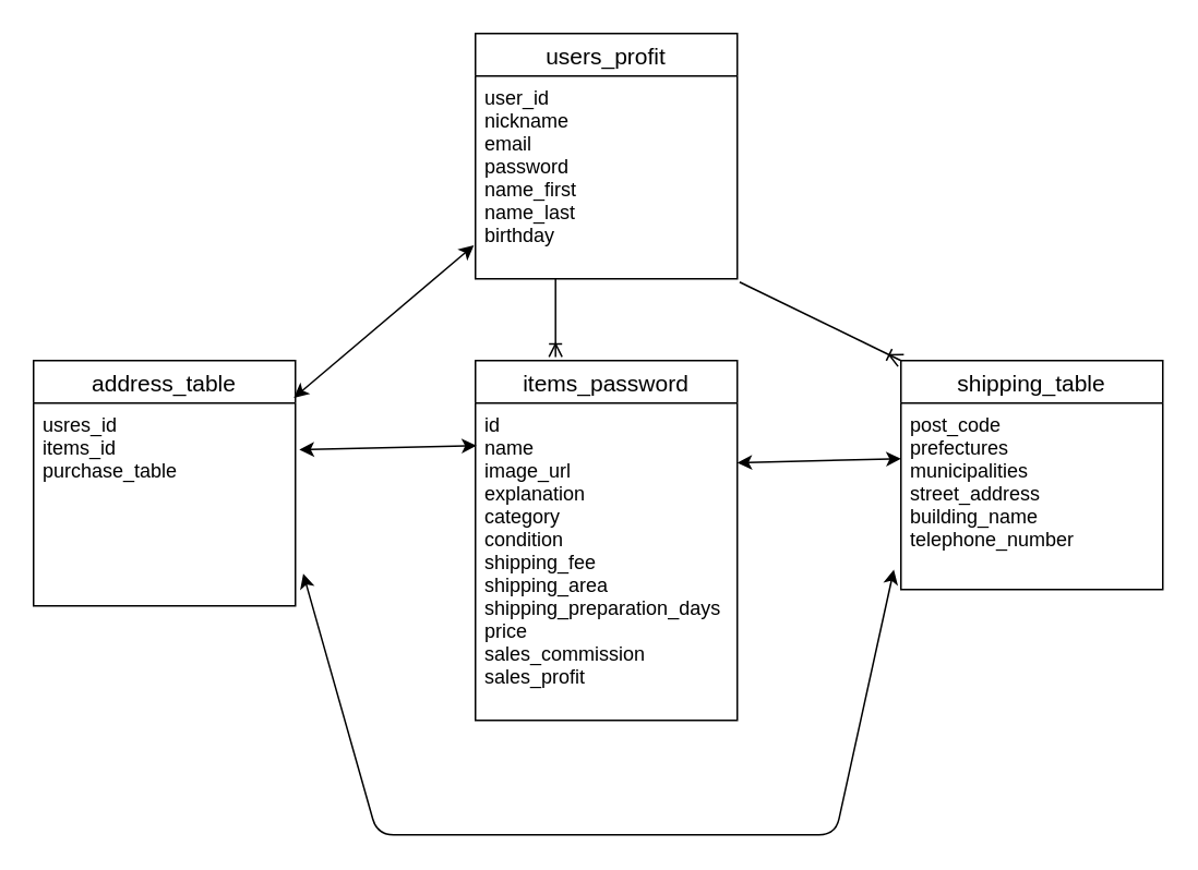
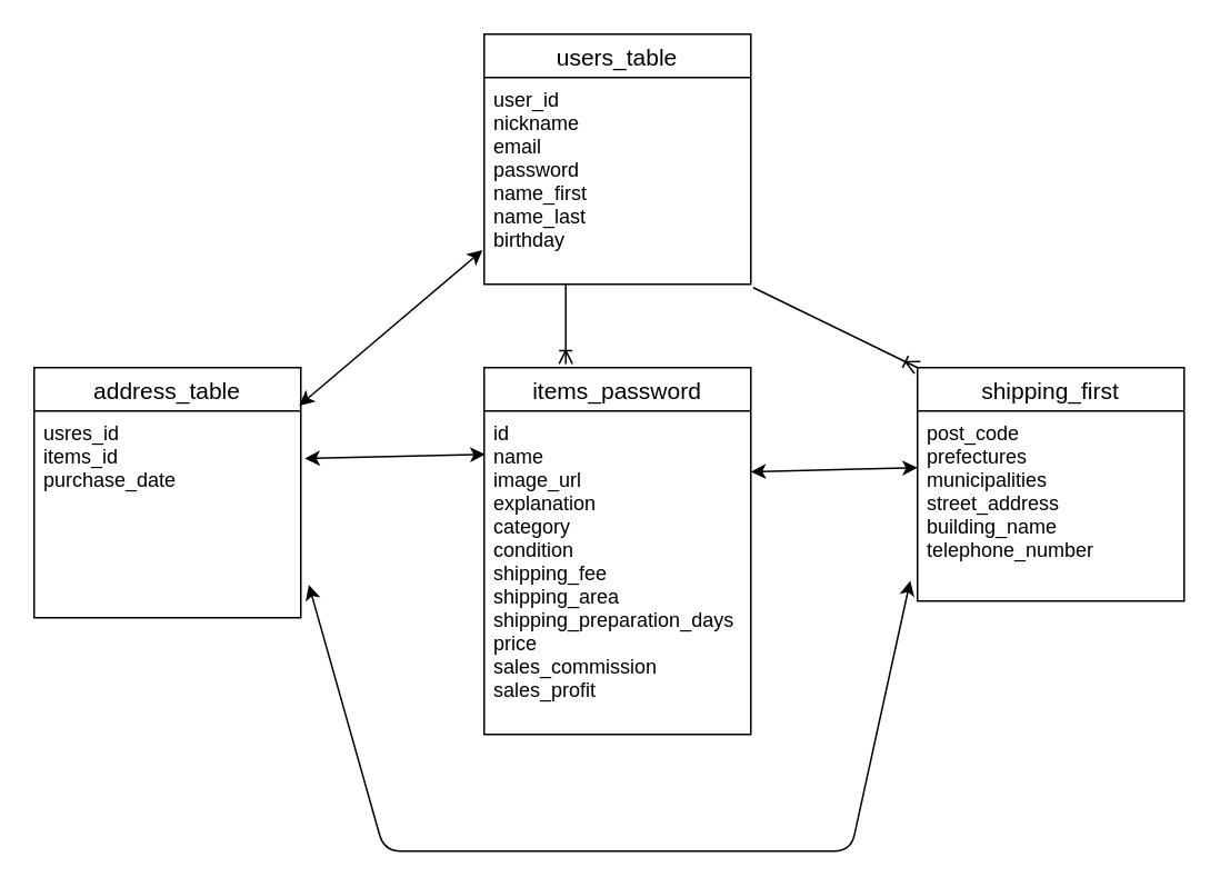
  <mxCell id="0" />
  <mxCell id="1" parent="0" />
- <mxCell id="2" value="shipping_table" style="swimlane;fontStyle=0;childLayout=stackLayout;horizontal=1;startSize=26;horizontalStack=0;resizeParent=1;resizeParentMax=0;resizeLast=0;collapsible=1;marginBottom=0;align=center;fontSize=14;" parent="1" vertex="1"><mxGeometry x="550" y="220" width="160" height="140" as="geometry" /></mxCell>
+ <mxCell id="2" value="shipping_first" style="swimlane;fontStyle=0;childLayout=stackLayout;horizontal=1;startSize=26;horizontalStack=0;resizeParent=1;resizeParentMax=0;resizeLast=0;collapsible=1;marginBottom=0;align=center;fontSize=14;" parent="1" vertex="1"><mxGeometry x="550" y="220" width="160" height="140" as="geometry" /></mxCell>
  <mxCell id="3" value="post_code&#10;prefectures&#10;municipalities&#10;street_address&#10;building_name&#10;telephone_number&#10;&#10;&#10;&#10;&#10;" style="text;strokeColor=none;fillColor=none;spacingLeft=4;spacingRight=4;overflow=hidden;rotatable=0;points=[[0,0.5],[1,0.5]];portConstraint=eastwest;fontSize=12;" parent="2" vertex="1"><mxGeometry y="26" width="160" height="114" as="geometry" /></mxCell>
  <mxCell id="4" value="items_password" style="swimlane;fontStyle=0;childLayout=stackLayout;horizontal=1;startSize=26;horizontalStack=0;resizeParent=1;resizeParentMax=0;resizeLast=0;collapsible=1;marginBottom=0;align=center;fontSize=14;" parent="1" vertex="1"><mxGeometry x="290" y="220" width="160" height="220" as="geometry" /></mxCell>
  <mxCell id="5" value="id&#10;name&#10;image_url&#10;explanation&#10;category&#10;condition&#10;shipping_fee&#10;shipping_area&#10;shipping_preparation_days&#10;price&#10;sales_commission&#10;sales_profit&#10;&#10;&#10;&#10;&#10;&#10;" style="text;strokeColor=none;fillColor=none;spacingLeft=4;spacingRight=4;overflow=hidden;rotatable=0;points=[[0,0.5],[1,0.5]];portConstraint=eastwest;fontSize=12;" parent="4" vertex="1"><mxGeometry y="26" width="160" height="194" as="geometry" /></mxCell>
  <mxCell id="6" style="edgeStyle=none;html=1;endArrow=ERoneToMany;endFill=0;exitX=0.306;exitY=1;exitDx=0;exitDy=0;exitPerimeter=0;jumpSize=12;entryX=0.306;entryY=-0.01;entryDx=0;entryDy=0;entryPerimeter=0;" parent="1" source="10" target="4" edge="1"><mxGeometry relative="1" as="geometry"><mxPoint x="340" y="210" as="targetPoint" /><mxPoint x="280" y="120" as="sourcePoint" /></mxGeometry></mxCell>
  <mxCell id="7" value="address_table" style="swimlane;fontStyle=0;childLayout=stackLayout;horizontal=1;startSize=26;horizontalStack=0;resizeParent=1;resizeParentMax=0;resizeLast=0;collapsible=1;marginBottom=0;align=center;fontSize=14;" parent="1" vertex="1"><mxGeometry x="20" y="220" width="160" height="150" as="geometry" /></mxCell>
- <mxCell id="8" value="usres_id&#10;items_id&#10;purchase_table&#10;&#10;" style="text;strokeColor=none;fillColor=none;spacingLeft=4;spacingRight=4;overflow=hidden;rotatable=0;points=[[0,0.5],[1,0.5]];portConstraint=eastwest;fontSize=12;" parent="7" vertex="1"><mxGeometry y="26" width="160" height="124" as="geometry" /></mxCell>
- <mxCell id="9" value="users_profit" style="swimlane;fontStyle=0;childLayout=stackLayout;horizontal=1;startSize=26;horizontalStack=0;resizeParent=1;resizeParentMax=0;resizeLast=0;collapsible=1;marginBottom=0;align=center;fontSize=14;" parent="1" vertex="1"><mxGeometry x="290" y="20" width="160" height="150" as="geometry" /></mxCell>
+ <mxCell id="8" value="usres_id&#10;items_id&#10;purchase_date&#10;&#10;" style="text;strokeColor=none;fillColor=none;spacingLeft=4;spacingRight=4;overflow=hidden;rotatable=0;points=[[0,0.5],[1,0.5]];portConstraint=eastwest;fontSize=12;" parent="7" vertex="1"><mxGeometry y="26" width="160" height="124" as="geometry" /></mxCell>
+ <mxCell id="9" value="users_table" style="swimlane;fontStyle=0;childLayout=stackLayout;horizontal=1;startSize=26;horizontalStack=0;resizeParent=1;resizeParentMax=0;resizeLast=0;collapsible=1;marginBottom=0;align=center;fontSize=14;" parent="1" vertex="1"><mxGeometry x="290" y="20" width="160" height="150" as="geometry" /></mxCell>
  <mxCell id="10" value="user_id&#10;nickname&#10;email&#10;password&#10;name_first&#10;name_last&#10;birthday&#10;" style="text;strokeColor=none;fillColor=none;spacingLeft=4;spacingRight=4;overflow=hidden;rotatable=0;points=[[0,0.5],[1,0.5]];portConstraint=eastwest;fontSize=12;" parent="9" vertex="1"><mxGeometry y="26" width="160" height="124" as="geometry" /></mxCell>
  <mxCell id="11" style="edgeStyle=none;html=1;endArrow=ERoneToMany;endFill=0;exitX=1.009;exitY=1.016;exitDx=0;exitDy=0;exitPerimeter=0;jumpSize=12;entryX=0;entryY=0;entryDx=0;entryDy=0;" parent="1" source="10" target="2" edge="1"><mxGeometry relative="1" as="geometry"><mxPoint x="540" y="210" as="targetPoint" /><mxPoint x="348.96" y="180" as="sourcePoint" /></mxGeometry></mxCell>
  <mxCell id="12" value="" style="endArrow=classic;startArrow=classic;html=1;jumpSize=12;entryX=-0.027;entryY=0.893;entryDx=0;entryDy=0;entryPerimeter=0;exitX=1.03;exitY=0.841;exitDx=0;exitDy=0;exitPerimeter=0;" parent="1" source="8" target="3" edge="1"><mxGeometry width="50" height="50" relative="1" as="geometry"><mxPoint x="180" y="370" as="sourcePoint" /><mxPoint x="230" y="320" as="targetPoint" /><Array as="points"><mxPoint x="230" y="510" /><mxPoint x="360" y="510" /><mxPoint x="510" y="510" /></Array></mxGeometry></mxCell>
  <mxCell id="13" value="" style="endArrow=classic;startArrow=classic;html=1;jumpSize=12;exitX=0.994;exitY=0.152;exitDx=0;exitDy=0;exitPerimeter=0;entryX=-0.006;entryY=0.835;entryDx=0;entryDy=0;entryPerimeter=0;" parent="1" source="7" target="10" edge="1"><mxGeometry width="50" height="50" relative="1" as="geometry"><mxPoint x="230" y="270" as="sourcePoint" /><mxPoint x="280" y="220" as="targetPoint" /></mxGeometry></mxCell>
  <mxCell id="14" value="" style="endArrow=classic;startArrow=classic;html=1;jumpSize=12;exitX=1.015;exitY=0.23;exitDx=0;exitDy=0;exitPerimeter=0;entryX=0.004;entryY=0.134;entryDx=0;entryDy=0;entryPerimeter=0;" parent="1" source="8" target="5" edge="1"><mxGeometry width="50" height="50" relative="1" as="geometry"><mxPoint x="189.04" y="252.8" as="sourcePoint" /><mxPoint x="299.04" y="159.54" as="targetPoint" /></mxGeometry></mxCell>
  <mxCell id="15" value="" style="endArrow=classic;startArrow=classic;html=1;jumpSize=12;exitX=1.015;exitY=0.23;exitDx=0;exitDy=0;exitPerimeter=0;" parent="1" edge="1"><mxGeometry width="50" height="50" relative="1" as="geometry"><mxPoint x="450" y="282.52" as="sourcePoint" /><mxPoint x="550" y="280" as="targetPoint" /></mxGeometry></mxCell>
